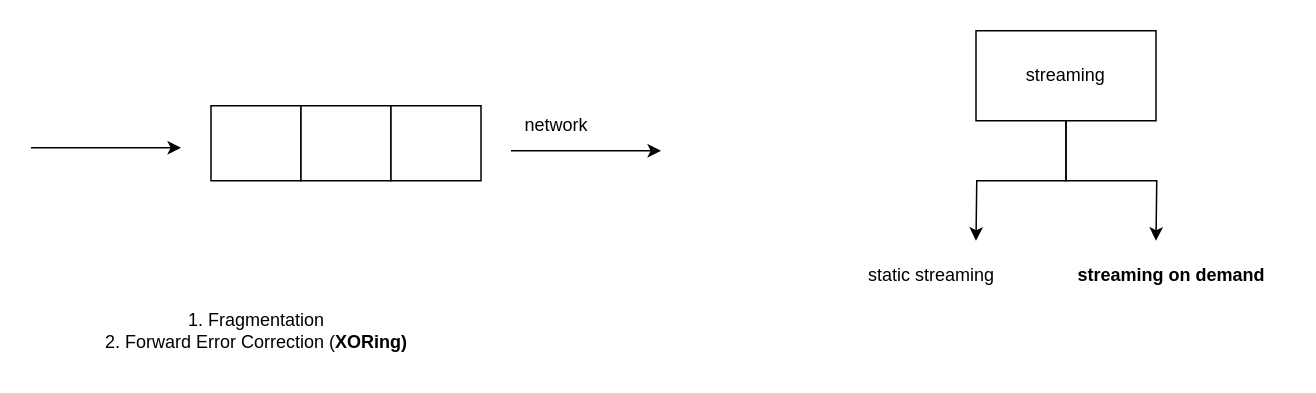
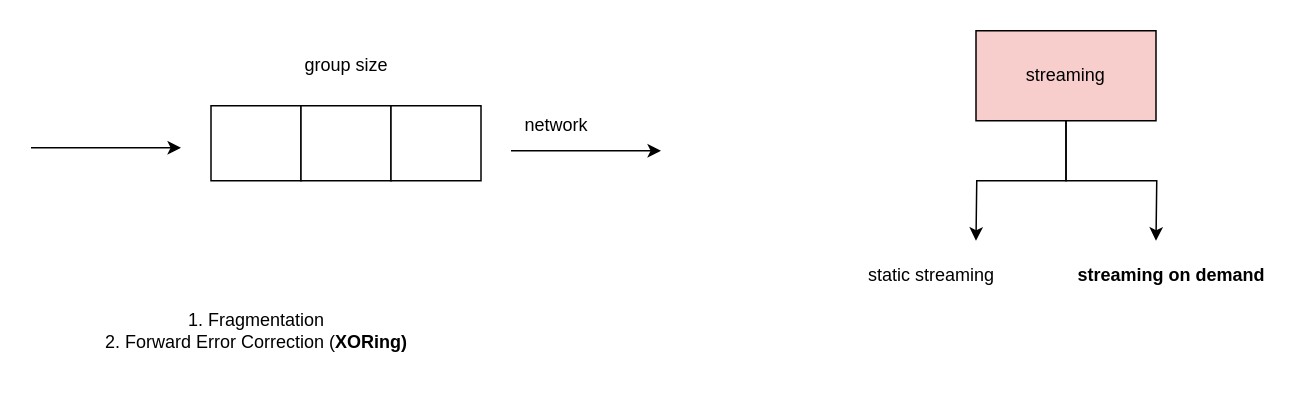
  <mxCell id="0" />
  <mxCell id="1" parent="0" />
  <mxCell id="2" value="" style="whiteSpace=wrap;html=1;" vertex="1" parent="1"><mxGeometry x="140" y="70" width="60" height="50" as="geometry" /></mxCell>
  <mxCell id="3" value="" style="whiteSpace=wrap;html=1;" vertex="1" parent="1"><mxGeometry x="200" y="70" width="60" height="50" as="geometry" /></mxCell>
  <mxCell id="4" value="" style="whiteSpace=wrap;html=1;" vertex="1" parent="1"><mxGeometry x="260" y="70" width="60" height="50" as="geometry" /></mxCell>
  <mxCell id="5" value="" style="edgeStyle=none;orthogonalLoop=1;jettySize=auto;html=1;rounded=0;" edge="1" parent="1"><mxGeometry width="100" relative="1" as="geometry"><mxPoint x="20" y="98" as="sourcePoint" /><mxPoint x="120" y="98" as="targetPoint" /><Array as="points" /></mxGeometry></mxCell>
  <mxCell id="6" value="" style="edgeStyle=none;orthogonalLoop=1;jettySize=auto;html=1;rounded=0;" edge="1" parent="1"><mxGeometry width="100" relative="1" as="geometry"><mxPoint x="340" y="100" as="sourcePoint" /><mxPoint x="440" y="100" as="targetPoint" /><Array as="points" /></mxGeometry></mxCell>
  <mxCell id="7" value="network" style="text;html=1;align=center;verticalAlign=middle;resizable=0;points=[];autosize=1;strokeColor=none;fillColor=none;" vertex="1" parent="1"><mxGeometry x="335" y="68" width="70" height="30" as="geometry" /></mxCell>
  <mxCell id="8" value="1. Fragmentation&lt;br&gt;2. Forward Error Correction (&lt;b&gt;XORing)&lt;/b&gt;" style="text;html=1;align=center;verticalAlign=middle;resizable=0;points=[];autosize=1;strokeColor=none;fillColor=none;" vertex="1" parent="1"><mxGeometry x="60" y="200" width="220" height="40" as="geometry" /></mxCell>
+ <mxCell id="9" value="group size" style="text;html=1;align=center;verticalAlign=middle;resizable=0;points=[];autosize=1;strokeColor=none;fillColor=none;" vertex="1" parent="1"><mxGeometry x="190" y="28" width="80" height="30" as="geometry" /></mxCell>
  <mxCell id="10" style="edgeStyle=orthogonalEdgeStyle;rounded=0;orthogonalLoop=1;jettySize=auto;html=1;" edge="1" parent="1" source="12"><mxGeometry relative="1" as="geometry"><mxPoint x="650" y="160" as="targetPoint" /></mxGeometry></mxCell>
  <mxCell id="11" style="edgeStyle=orthogonalEdgeStyle;rounded=0;orthogonalLoop=1;jettySize=auto;html=1;" edge="1" parent="1" source="12"><mxGeometry relative="1" as="geometry"><mxPoint x="770" y="160" as="targetPoint" /></mxGeometry></mxCell>
- <mxCell id="12" value="streaming" style="whiteSpace=wrap;html=1;" vertex="1" parent="1"><mxGeometry x="650" y="20" width="120" height="60" as="geometry" /></mxCell>
+ <mxCell id="12" value="streaming" style="whiteSpace=wrap;html=1;fillColor=#f8cecc;" vertex="1" parent="1"><mxGeometry x="650" y="20" width="120" height="60" as="geometry" /></mxCell>
  <mxCell id="13" value="static streaming" style="text;html=1;align=center;verticalAlign=middle;resizable=0;points=[];autosize=1;strokeColor=none;fillColor=none;" vertex="1" parent="1"><mxGeometry x="565" y="168" width="110" height="30" as="geometry" /></mxCell>
  <mxCell id="14" value="&lt;b&gt;streaming on demand&lt;/b&gt;" style="text;html=1;align=center;verticalAlign=middle;resizable=0;points=[];autosize=1;strokeColor=none;fillColor=none;" vertex="1" parent="1"><mxGeometry x="705" y="168" width="150" height="30" as="geometry" /></mxCell>
